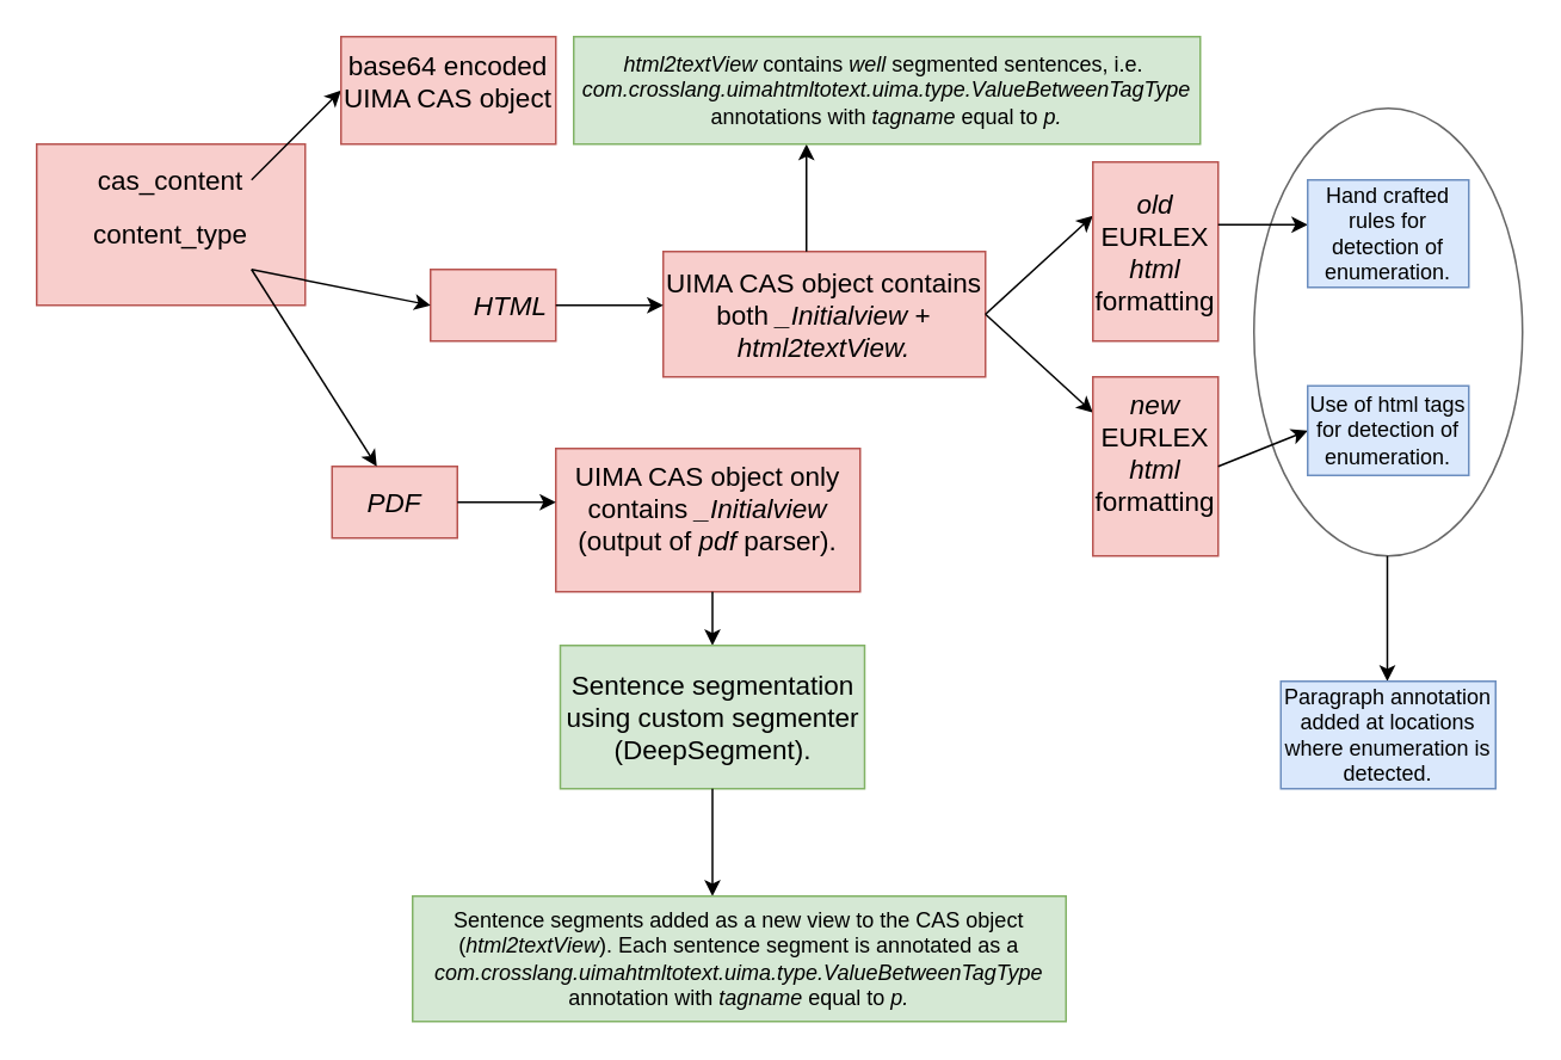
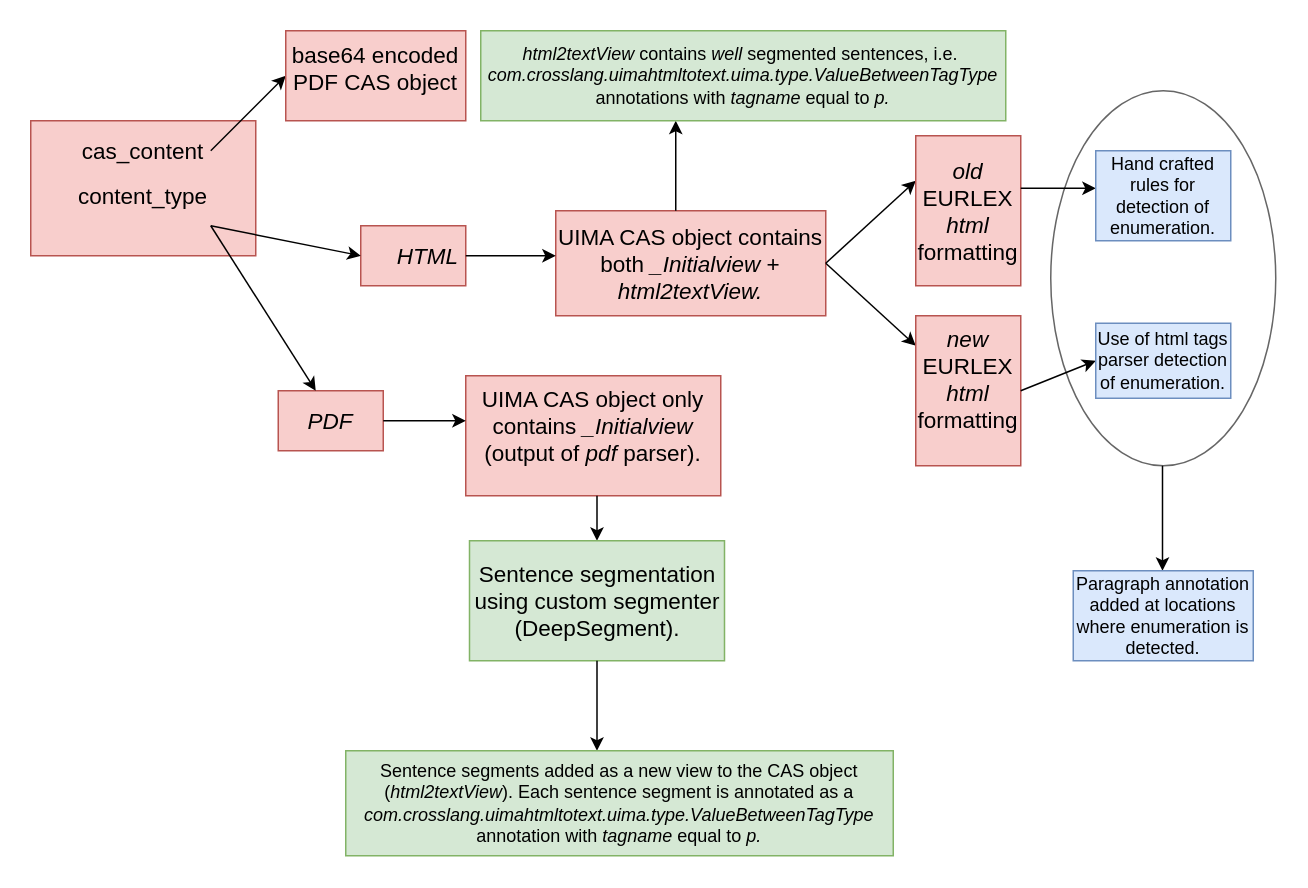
  <mxCell id="0" />
  <mxCell id="1" parent="0" />
  <mxCell id="2" value="" style="ellipse;whiteSpace=wrap;html=1;labelBackgroundColor=none;align=center;strokeColor=#666666;fontColor=#333333;fillColor=none;" vertex="1" parent="1"><mxGeometry x="700" y="60" width="150" height="250" as="geometry" /></mxCell>
  <mxCell id="3" value="" style="rounded=0;whiteSpace=wrap;html=1;labelBackgroundColor=none;fillColor=#f8cecc;align=center;strokeColor=#b85450;" vertex="1" parent="1"><mxGeometry x="370" y="140" width="180" height="70" as="geometry" /></mxCell>
  <mxCell id="4" value="" style="rounded=0;whiteSpace=wrap;html=1;fillColor=#f8cecc;strokeColor=#b85450;" vertex="1" parent="1"><mxGeometry x="185" y="260" width="70" height="40" as="geometry" /></mxCell>
  <mxCell id="5" value="" style="rounded=0;whiteSpace=wrap;html=1;strokeColor=#b85450;fillColor=#f8cecc;" vertex="1" parent="1"><mxGeometry x="240" y="150" width="70" height="40" as="geometry" /></mxCell>
  <mxCell id="6" value="" style="rounded=0;whiteSpace=wrap;html=1;fillColor=#f8cecc;strokeColor=#b85450;" vertex="1" parent="1"><mxGeometry x="20" y="80" width="150" height="90" as="geometry" /></mxCell>
  <mxCell id="7" value="&lt;font style=&quot;font-size: 15px&quot;&gt;cas_content&lt;/font&gt;" style="text;html=1;strokeColor=none;fillColor=none;align=center;verticalAlign=middle;whiteSpace=wrap;rounded=0;" vertex="1" parent="1"><mxGeometry x="75" y="90" width="40" height="20" as="geometry" /></mxCell>
  <mxCell id="8" value="&lt;font style=&quot;font-size: 15px&quot;&gt;content_type&lt;/font&gt;" style="text;html=1;strokeColor=none;fillColor=none;align=center;verticalAlign=middle;whiteSpace=wrap;rounded=0;" vertex="1" parent="1"><mxGeometry x="75" y="120" width="40" height="20" as="geometry" /></mxCell>
  <mxCell id="9" value="" style="endArrow=classic;html=1;" edge="1" parent="1"><mxGeometry width="50" height="50" relative="1" as="geometry"><mxPoint x="140" y="100" as="sourcePoint" /><mxPoint x="190" y="50" as="targetPoint" /></mxGeometry></mxCell>
  <mxCell id="10" value="" style="endArrow=classic;html=1;entryX=0.357;entryY=0;entryDx=0;entryDy=0;entryPerimeter=0;" edge="1" parent="1" target="4"><mxGeometry width="50" height="50" relative="1" as="geometry"><mxPoint x="140" y="150" as="sourcePoint" /><mxPoint x="190" y="250" as="targetPoint" /></mxGeometry></mxCell>
  <mxCell id="11" value="" style="rounded=0;whiteSpace=wrap;html=1;fillColor=#f8cecc;strokeColor=#b85450;" vertex="1" parent="1"><mxGeometry x="190" y="20" width="120" height="60" as="geometry" /></mxCell>
- <mxCell id="12" value="&lt;font style=&quot;font-size: 15px&quot;&gt;base64 encoded UIMA CAS object &lt;/font&gt;" style="text;html=1;strokeColor=none;fillColor=none;align=center;verticalAlign=middle;whiteSpace=wrap;rounded=0;" vertex="1" parent="1"><mxGeometry x="190" y="20" width="120" height="50" as="geometry" /></mxCell>
+ <mxCell id="12" value="&lt;font style=&quot;font-size: 15px&quot;&gt;base64 encoded PDF CAS object &lt;/font&gt;" style="text;html=1;strokeColor=none;fillColor=none;align=center;verticalAlign=middle;whiteSpace=wrap;rounded=0;" vertex="1" parent="1"><mxGeometry x="190" y="20" width="120" height="50" as="geometry" /></mxCell>
  <mxCell id="13" value="&lt;i&gt;&lt;font style=&quot;font-size: 15px&quot;&gt;PDF&lt;/font&gt;&lt;/i&gt;" style="text;html=1;strokeColor=none;fillColor=none;align=center;verticalAlign=middle;whiteSpace=wrap;rounded=0;" vertex="1" parent="1"><mxGeometry x="200" y="270" width="40" height="20" as="geometry" /></mxCell>
  <mxCell id="14" value="&lt;i&gt;&lt;font style=&quot;font-size: 15px&quot;&gt;HTML&lt;/font&gt;&lt;/i&gt;" style="text;html=1;strokeColor=none;fillColor=none;align=center;verticalAlign=middle;whiteSpace=wrap;rounded=0;labelBackgroundColor=none;labelBorderColor=none;" vertex="1" parent="1"><mxGeometry x="265" y="160" width="40" height="20" as="geometry" /></mxCell>
  <mxCell id="15" value="" style="endArrow=classic;html=1;" edge="1" parent="1"><mxGeometry width="50" height="50" relative="1" as="geometry"><mxPoint x="140" y="150" as="sourcePoint" /><mxPoint x="240" y="170" as="targetPoint" /></mxGeometry></mxCell>
  <mxCell id="16" value="" style="endArrow=classic;html=1;" edge="1" parent="1"><mxGeometry width="50" height="50" relative="1" as="geometry"><mxPoint x="310" y="170" as="sourcePoint" /><mxPoint x="370" y="170" as="targetPoint" /></mxGeometry></mxCell>
  <mxCell id="17" value="&lt;div&gt;&lt;font style=&quot;font-size: 15px&quot;&gt;&lt;font style=&quot;font-size: 15px&quot;&gt;UIMA CAS object contains both &lt;i&gt;_Initialview &lt;/i&gt;+ &lt;i&gt;html2textView.&lt;/i&gt;&lt;/font&gt;&lt;/font&gt;&lt;/div&gt;" style="text;html=1;strokeColor=none;fillColor=none;align=center;verticalAlign=middle;whiteSpace=wrap;rounded=0;" vertex="1" parent="1"><mxGeometry x="370" y="150" width="180" height="50" as="geometry" /></mxCell>
  <mxCell id="18" value="&lt;div align=&quot;center&quot;&gt;&lt;font style=&quot;font-size: 15px&quot;&gt;&lt;font style=&quot;font-size: 15px&quot;&gt;UIMA CAS object only contains &lt;i&gt;_Initialview &lt;/i&gt;(output of &lt;i&gt;pdf&lt;/i&gt; parser). &lt;/font&gt;&lt;/font&gt;&lt;/div&gt;" style="text;whiteSpace=wrap;html=1;align=center;fillColor=#f8cecc;strokeColor=#b85450;" vertex="1" parent="1"><mxGeometry x="310" y="250" width="170" height="80" as="geometry" /></mxCell>
  <mxCell id="19" value="" style="endArrow=classic;html=1;exitX=1;exitY=0.5;exitDx=0;exitDy=0;" edge="1" parent="1" source="4"><mxGeometry width="50" height="50" relative="1" as="geometry"><mxPoint x="255" y="290" as="sourcePoint" /><mxPoint x="310" y="280" as="targetPoint" /></mxGeometry></mxCell>
  <mxCell id="20" value="" style="endArrow=classic;html=1;exitX=1;exitY=0.5;exitDx=0;exitDy=0;" edge="1" parent="1" source="17"><mxGeometry width="50" height="50" relative="1" as="geometry"><mxPoint x="560" y="170" as="sourcePoint" /><mxPoint x="610" y="120" as="targetPoint" /></mxGeometry></mxCell>
  <mxCell id="21" value="" style="endArrow=classic;html=1;exitX=1;exitY=0.5;exitDx=0;exitDy=0;" edge="1" parent="1" source="17"><mxGeometry width="50" height="50" relative="1" as="geometry"><mxPoint x="560" y="190" as="sourcePoint" /><mxPoint x="610" y="230" as="targetPoint" /></mxGeometry></mxCell>
  <mxCell id="22" value="&lt;div align=&quot;center&quot;&gt;&lt;font style=&quot;font-size: 15px&quot;&gt;&lt;i&gt;old&lt;/i&gt; EURLEX &lt;i&gt;html&lt;/i&gt; formatting&lt;br&gt;&lt;/font&gt;&lt;/div&gt;" style="text;html=1;strokeColor=#b85450;fillColor=#f8cecc;align=center;verticalAlign=middle;whiteSpace=wrap;rounded=0;labelBackgroundColor=none;" vertex="1" parent="1"><mxGeometry x="610" y="90" width="70" height="100" as="geometry" /></mxCell>
  <mxCell id="23" value="&lt;div align=&quot;center&quot;&gt;&lt;font style=&quot;font-size: 15px&quot;&gt;&lt;i&gt;new&lt;/i&gt; EURLEX &lt;i&gt;html&lt;/i&gt; formatting&lt;/font&gt;&lt;br&gt;&lt;/div&gt;" style="text;whiteSpace=wrap;html=1;align=center;fillColor=#f8cecc;strokeColor=#b85450;" vertex="1" parent="1"><mxGeometry x="610" y="210" width="70" height="100" as="geometry" /></mxCell>
  <mxCell id="24" style="edgeStyle=orthogonalEdgeStyle;rounded=0;orthogonalLoop=1;jettySize=auto;html=1;exitX=0.5;exitY=1;exitDx=0;exitDy=0;" edge="1" parent="1" source="23" target="23"><mxGeometry relative="1" as="geometry" /></mxCell>
  <mxCell id="25" value="" style="endArrow=classic;html=1;" edge="1" parent="1"><mxGeometry width="50" height="50" relative="1" as="geometry"><mxPoint x="680" y="125" as="sourcePoint" /><mxPoint x="730" y="125" as="targetPoint" /></mxGeometry></mxCell>
  <mxCell id="26" value="" style="endArrow=classic;html=1;exitX=1;exitY=0.5;exitDx=0;exitDy=0;" edge="1" parent="1" source="23"><mxGeometry width="50" height="50" relative="1" as="geometry"><mxPoint x="680" y="240" as="sourcePoint" /><mxPoint x="730" y="240" as="targetPoint" /></mxGeometry></mxCell>
  <mxCell id="27" value="Hand crafted rules for detection of enumeration." style="rounded=0;whiteSpace=wrap;html=1;labelBackgroundColor=none;fillColor=#dae8fc;align=center;strokeColor=#6c8ebf;" vertex="1" parent="1"><mxGeometry x="730" y="100" width="90" height="60" as="geometry" /></mxCell>
- <mxCell id="28" value="Use of html tags for detection of enumeration." style="rounded=0;whiteSpace=wrap;html=1;labelBackgroundColor=none;fillColor=#dae8fc;align=center;strokeColor=#6c8ebf;" vertex="1" parent="1"><mxGeometry x="730" y="215" width="90" height="50" as="geometry" /></mxCell>
+ <mxCell id="28" value="Use of html tags parser detection of enumeration." style="rounded=0;whiteSpace=wrap;html=1;labelBackgroundColor=none;fillColor=#dae8fc;align=center;strokeColor=#6c8ebf;" vertex="1" parent="1"><mxGeometry x="730" y="215" width="90" height="50" as="geometry" /></mxCell>
  <mxCell id="29" value="" style="endArrow=classic;html=1;" edge="1" parent="1"><mxGeometry width="50" height="50" relative="1" as="geometry"><mxPoint x="774.5" y="310" as="sourcePoint" /><mxPoint x="774.5" y="380" as="targetPoint" /></mxGeometry></mxCell>
  <mxCell id="30" value="Paragraph annotation added at locations where enumeration is detected." style="rounded=0;whiteSpace=wrap;html=1;labelBackgroundColor=none;fillColor=#dae8fc;align=center;strokeColor=#6c8ebf;" vertex="1" parent="1"><mxGeometry x="715" y="380" width="120" height="60" as="geometry" /></mxCell>
  <mxCell id="31" value="" style="endArrow=classic;html=1;entryX=0.5;entryY=0;entryDx=0;entryDy=0;" edge="1" parent="1" target="32"><mxGeometry width="50" height="50" relative="1" as="geometry"><mxPoint x="397.5" y="330" as="sourcePoint" /><mxPoint x="397.5" y="350" as="targetPoint" /></mxGeometry></mxCell>
  <mxCell id="32" value="&lt;font style=&quot;font-size: 15px&quot;&gt;Sentence segmentation using custom segmenter (DeepSegment). &lt;/font&gt;" style="text;html=1;strokeColor=#82b366;fillColor=#d5e8d4;align=center;verticalAlign=middle;whiteSpace=wrap;rounded=0;labelBackgroundColor=none;" vertex="1" parent="1"><mxGeometry x="312.5" y="360" width="170" height="80" as="geometry" /></mxCell>
  <mxCell id="33" value="" style="endArrow=classic;html=1;" edge="1" parent="1"><mxGeometry width="50" height="50" relative="1" as="geometry"><mxPoint x="450" y="140" as="sourcePoint" /><mxPoint x="450" y="80" as="targetPoint" /></mxGeometry></mxCell>
  <mxCell id="34" value="&lt;i&gt;html2textView&lt;/i&gt; contains &lt;i&gt;well&lt;/i&gt; segmented sentences, i.e.&amp;nbsp; &lt;em&gt;com.crosslang.uimahtmltotext.uima.type.ValueBetweenTagType&lt;/em&gt; annotations with &lt;em&gt;tagname&lt;/em&gt; equal to &lt;em&gt;p.&lt;/em&gt; " style="text;html=1;strokeColor=#82b366;fillColor=#d5e8d4;align=center;verticalAlign=middle;whiteSpace=wrap;rounded=0;labelBackgroundColor=none;" vertex="1" parent="1"><mxGeometry x="320" y="20" width="350" height="60" as="geometry" /></mxCell>
  <mxCell id="35" value="" style="endArrow=classic;html=1;" edge="1" parent="1"><mxGeometry width="50" height="50" relative="1" as="geometry"><mxPoint x="397.5" y="440" as="sourcePoint" /><mxPoint x="397.5" y="500" as="targetPoint" /></mxGeometry></mxCell>
  <mxCell id="36" value="Sentence segments added as a new view to the CAS object (&lt;i&gt;html2textView&lt;/i&gt;). Each sentence segment is annotated as a &lt;em&gt;com.crosslang.uimahtmltotext.uima.type.ValueBetweenTagType&lt;/em&gt; annotation with &lt;em&gt;tagname&lt;/em&gt; equal to &lt;em&gt;p.&lt;/em&gt; " style="text;html=1;strokeColor=#82b366;fillColor=#d5e8d4;align=center;verticalAlign=middle;whiteSpace=wrap;rounded=0;labelBackgroundColor=none;" vertex="1" parent="1"><mxGeometry x="230" y="500" width="365" height="70" as="geometry" /></mxCell>
